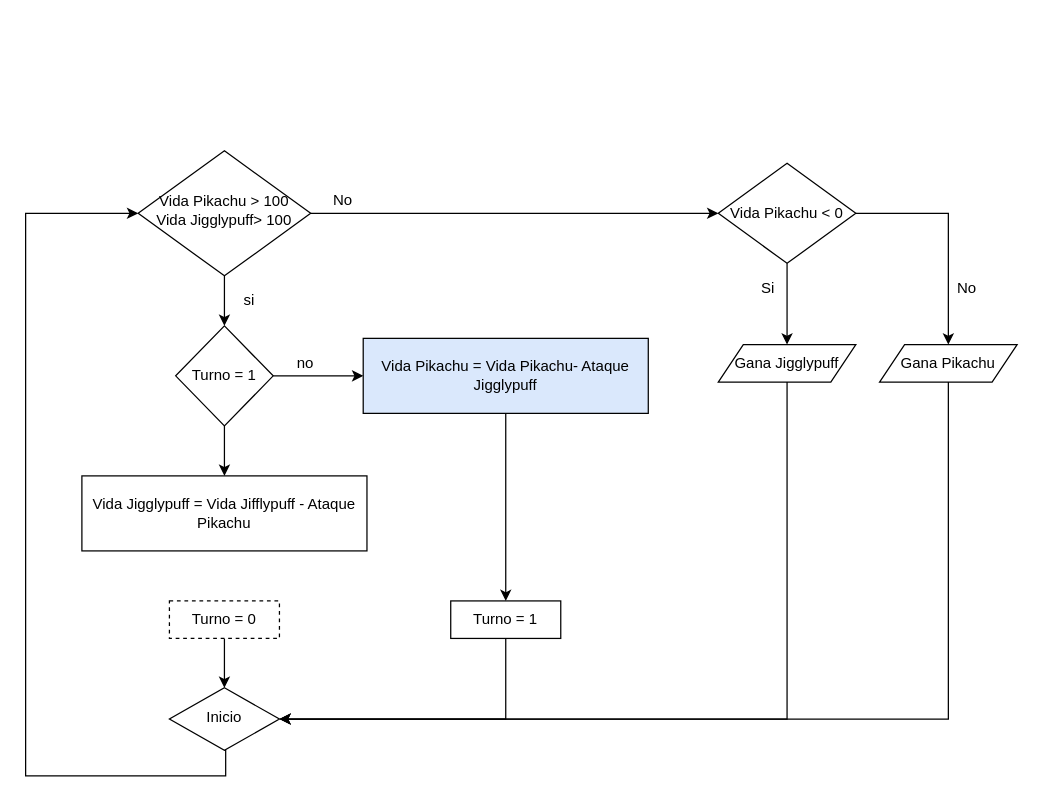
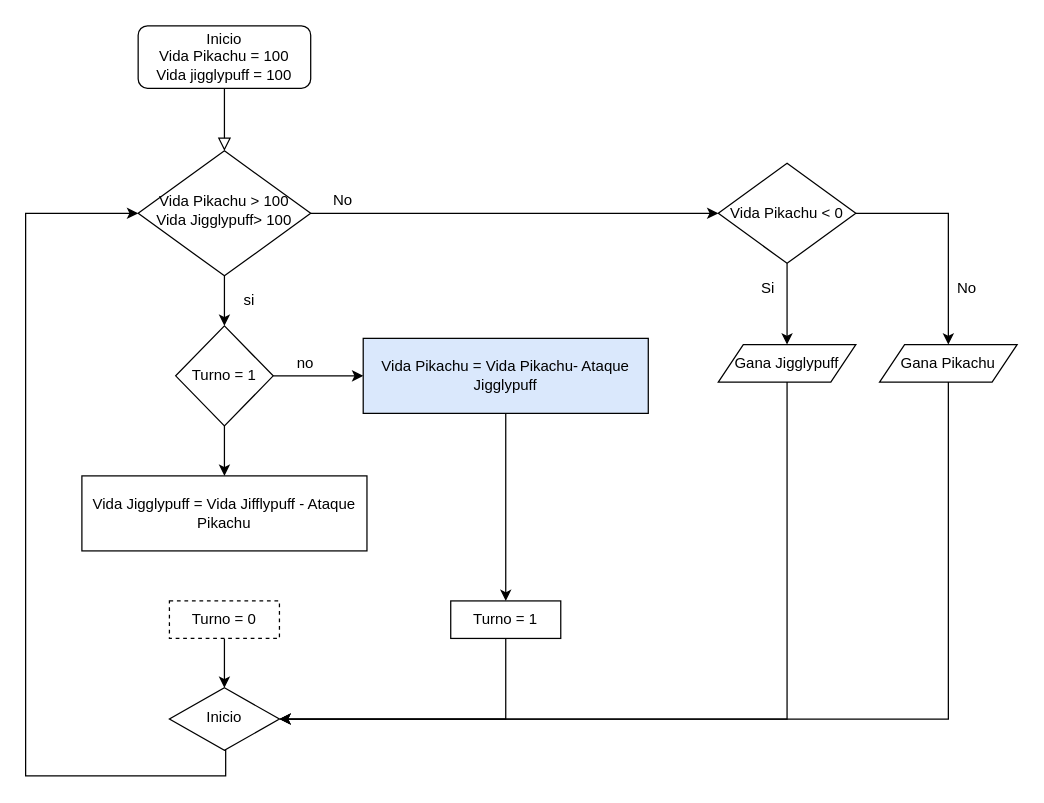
  <mxCell id="0" />
  <mxCell id="1" parent="0" />
+ <mxCell id="2" value="" style="rounded=0;html=1;jettySize=auto;orthogonalLoop=1;fontSize=11;endArrow=block;endFill=0;endSize=8;strokeWidth=1;shadow=0;labelBackgroundColor=none;edgeStyle=orthogonalEdgeStyle;" parent="1" source="3" target="6" edge="1"><mxGeometry relative="1" as="geometry" /></mxCell>
+ <mxCell id="3" value="Inicio&lt;br&gt;Vida Pikachu = 100&lt;br&gt;Vida jigglypuff = 100" style="rounded=1;whiteSpace=wrap;html=1;fontSize=12;glass=0;strokeWidth=1;shadow=0;" parent="1" vertex="1"><mxGeometry x="110" y="20" width="138" height="50" as="geometry" /></mxCell>
  <mxCell id="4" style="edgeStyle=orthogonalEdgeStyle;rounded=0;orthogonalLoop=1;jettySize=auto;html=1;exitX=0.5;exitY=1;exitDx=0;exitDy=0;entryX=0.5;entryY=0;entryDx=0;entryDy=0;" edge="1" parent="1" source="6" target="10"><mxGeometry relative="1" as="geometry"><mxPoint x="180" y="280" as="targetPoint" /></mxGeometry></mxCell>
  <mxCell id="5" style="edgeStyle=orthogonalEdgeStyle;rounded=0;orthogonalLoop=1;jettySize=auto;html=1;exitX=1;exitY=0.5;exitDx=0;exitDy=0;entryX=0;entryY=0.5;entryDx=0;entryDy=0;" edge="1" parent="1" source="6" target="23"><mxGeometry relative="1" as="geometry" /></mxCell>
  <mxCell id="6" value="Vida Pikachu &amp;gt; 100&lt;br&gt;Vida Jigglypuff&amp;gt; 100" style="rhombus;whiteSpace=wrap;html=1;shadow=0;fontFamily=Helvetica;fontSize=12;align=center;strokeWidth=1;spacing=6;spacingTop=-4;" parent="1" vertex="1"><mxGeometry x="110" y="120" width="138" height="100" as="geometry" /></mxCell>
  <mxCell id="7" value="si" style="text;html=1;strokeColor=none;fillColor=none;align=center;verticalAlign=middle;whiteSpace=wrap;rounded=0;" vertex="1" parent="1"><mxGeometry x="180" y="230" width="38" height="20" as="geometry" /></mxCell>
  <mxCell id="8" value="" style="edgeStyle=orthogonalEdgeStyle;rounded=0;orthogonalLoop=1;jettySize=auto;html=1;" edge="1" parent="1" source="10" target="17"><mxGeometry relative="1" as="geometry" /></mxCell>
  <mxCell id="9" style="edgeStyle=orthogonalEdgeStyle;rounded=0;orthogonalLoop=1;jettySize=auto;html=1;exitX=0.5;exitY=1;exitDx=0;exitDy=0;entryX=0.5;entryY=0;entryDx=0;entryDy=0;" edge="1" parent="1" source="10" target="11"><mxGeometry relative="1" as="geometry" /></mxCell>
  <mxCell id="10" value="Turno = 1" style="rhombus;whiteSpace=wrap;html=1;" vertex="1" parent="1"><mxGeometry x="140" y="260" width="78" height="80" as="geometry" /></mxCell>
  <mxCell id="11" value="Vida Jigglypuff = Vida Jifflypuff - Ataque Pikachu" style="rounded=0;whiteSpace=wrap;html=1;" vertex="1" parent="1"><mxGeometry x="65" y="380" width="228" height="60" as="geometry" /></mxCell>
  <mxCell id="12" style="edgeStyle=orthogonalEdgeStyle;rounded=0;orthogonalLoop=1;jettySize=auto;html=1;exitX=0.5;exitY=1;exitDx=0;exitDy=0;entryX=0.5;entryY=0;entryDx=0;entryDy=0;" edge="1" parent="1" source="13" target="15"><mxGeometry relative="1" as="geometry" /></mxCell>
  <mxCell id="13" value="Turno = 0" style="rounded=0;whiteSpace=wrap;html=1;dashed=1;" vertex="1" parent="1"><mxGeometry x="135" y="480" width="88" height="30" as="geometry" /></mxCell>
  <mxCell id="14" style="edgeStyle=orthogonalEdgeStyle;rounded=0;orthogonalLoop=1;jettySize=auto;html=1;exitX=0.5;exitY=1;exitDx=0;exitDy=0;entryX=0;entryY=0.5;entryDx=0;entryDy=0;" edge="1" parent="1" source="15" target="6"><mxGeometry relative="1" as="geometry"><mxPoint x="-10" y="300" as="targetPoint" /><Array as="points"><mxPoint x="180" y="620" /><mxPoint x="20" y="620" /><mxPoint x="20" y="170" /></Array></mxGeometry></mxCell>
  <mxCell id="15" value="Inicio" style="rhombus;whiteSpace=wrap;html=1;shadow=0;fontFamily=Helvetica;fontSize=12;align=center;strokeWidth=1;spacing=6;spacingTop=-4;" vertex="1" parent="1"><mxGeometry x="135" y="549.5" width="88" height="50" as="geometry" /></mxCell>
  <mxCell id="16" style="edgeStyle=orthogonalEdgeStyle;rounded=0;orthogonalLoop=1;jettySize=auto;html=1;entryX=0.5;entryY=0;entryDx=0;entryDy=0;" edge="1" parent="1" source="17" target="20"><mxGeometry relative="1" as="geometry" /></mxCell>
  <mxCell id="17" value="Vida Pikachu = Vida Pikachu- Ataque Jigglypuff" style="rounded=0;whiteSpace=wrap;html=1;fillColor=#dae8fc;" vertex="1" parent="1"><mxGeometry x="290" y="270" width="228" height="60" as="geometry" /></mxCell>
  <mxCell id="18" value="no" style="text;html=1;strokeColor=none;fillColor=none;align=center;verticalAlign=middle;whiteSpace=wrap;rounded=0;" vertex="1" parent="1"><mxGeometry x="225" y="280" width="38" height="20" as="geometry" /></mxCell>
  <mxCell id="19" style="edgeStyle=orthogonalEdgeStyle;rounded=0;orthogonalLoop=1;jettySize=auto;html=1;exitX=0.5;exitY=1;exitDx=0;exitDy=0;entryX=1;entryY=0.5;entryDx=0;entryDy=0;" edge="1" parent="1" source="20" target="15"><mxGeometry relative="1" as="geometry" /></mxCell>
  <mxCell id="20" value="Turno = 1" style="rounded=0;whiteSpace=wrap;html=1;" vertex="1" parent="1"><mxGeometry x="360" y="480" width="88" height="30" as="geometry" /></mxCell>
  <mxCell id="21" style="edgeStyle=orthogonalEdgeStyle;rounded=0;orthogonalLoop=1;jettySize=auto;html=1;exitX=0.5;exitY=1;exitDx=0;exitDy=0;entryX=0.5;entryY=0;entryDx=0;entryDy=0;" edge="1" parent="1" source="23" target="26"><mxGeometry relative="1" as="geometry" /></mxCell>
  <mxCell id="22" style="edgeStyle=orthogonalEdgeStyle;rounded=0;orthogonalLoop=1;jettySize=auto;html=1;exitX=1;exitY=0.5;exitDx=0;exitDy=0;entryX=0.5;entryY=0;entryDx=0;entryDy=0;" edge="1" parent="1" source="23" target="29"><mxGeometry relative="1" as="geometry" /></mxCell>
  <mxCell id="23" value="Vida Pikachu &amp;lt; 0" style="rhombus;whiteSpace=wrap;html=1;" vertex="1" parent="1"><mxGeometry x="574" y="130" width="110" height="80" as="geometry" /></mxCell>
  <mxCell id="24" value="No" style="text;html=1;strokeColor=none;fillColor=none;align=center;verticalAlign=middle;whiteSpace=wrap;rounded=0;" vertex="1" parent="1"><mxGeometry x="255" y="150" width="38" height="20" as="geometry" /></mxCell>
  <mxCell id="25" style="edgeStyle=orthogonalEdgeStyle;rounded=0;orthogonalLoop=1;jettySize=auto;html=1;exitX=0.5;exitY=1;exitDx=0;exitDy=0;entryX=1;entryY=0.5;entryDx=0;entryDy=0;" edge="1" parent="1" source="26" target="15"><mxGeometry relative="1" as="geometry" /></mxCell>
  <mxCell id="26" value="Gana Jigglypuff" style="shape=parallelogram;perimeter=parallelogramPerimeter;whiteSpace=wrap;html=1;fixedSize=1;" vertex="1" parent="1"><mxGeometry x="574" y="275" width="110" height="30" as="geometry" /></mxCell>
  <mxCell id="27" value="Si" style="text;html=1;strokeColor=none;fillColor=none;align=center;verticalAlign=middle;whiteSpace=wrap;rounded=0;" vertex="1" parent="1"><mxGeometry x="594" y="220" width="40" height="20" as="geometry" /></mxCell>
  <mxCell id="28" style="edgeStyle=orthogonalEdgeStyle;rounded=0;orthogonalLoop=1;jettySize=auto;html=1;exitX=0.5;exitY=1;exitDx=0;exitDy=0;entryX=1;entryY=0.5;entryDx=0;entryDy=0;" edge="1" parent="1" source="29" target="15"><mxGeometry relative="1" as="geometry" /></mxCell>
  <mxCell id="29" value="Gana Pikachu" style="shape=parallelogram;perimeter=parallelogramPerimeter;whiteSpace=wrap;html=1;fixedSize=1;" vertex="1" parent="1"><mxGeometry x="703" y="275" width="110" height="30" as="geometry" /></mxCell>
  <mxCell id="30" value="No" style="text;html=1;strokeColor=none;fillColor=none;align=center;verticalAlign=middle;whiteSpace=wrap;rounded=0;" vertex="1" parent="1"><mxGeometry x="753" y="220" width="40" height="20" as="geometry" /></mxCell>
